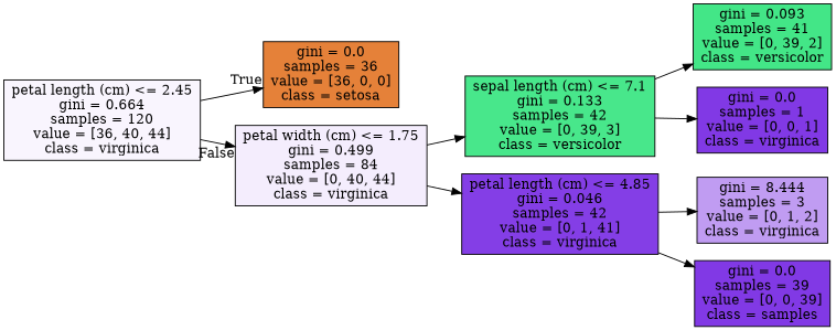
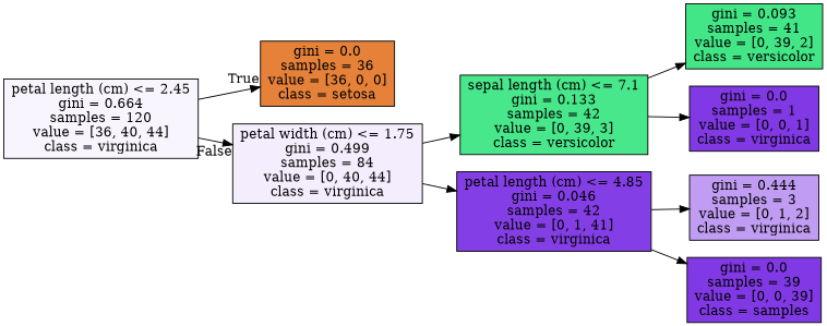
  digraph {
    rankdir=LR
    node [color=black fillcolor="#8139e5" shape=box style=filled]
    n1 [fillcolor="#f9f5fe" label="petal length (cm) <= 2.45\ngini = 0.664\nsamples = 120\nvalue = [36, 40, 44]\nclass = virginica"]
    n2 [fillcolor="#e58139" label="gini = 0.0\nsamples = 36\nvalue = [36, 0, 0]\nclass = setosa"]
    n3 [fillcolor="#f4edfd" label="petal width (cm) <= 1.75\ngini = 0.499\nsamples = 84\nvalue = [0, 40, 44]\nclass = virginica"]
    n4 [fillcolor="#48e78b" label="sepal length (cm) <= 7.1\ngini = 0.133\nsamples = 42\nvalue = [0, 39, 3]\nclass = versicolor"]
    n5 [fillcolor="#843ee6" label="petal length (cm) <= 4.85\ngini = 0.046\nsamples = 42\nvalue = [0, 1, 41]\nclass = virginica"]
    n6 [fillcolor="#43e687" label="gini = 0.093\nsamples = 41\nvalue = [0, 39, 2]\nclass = versicolor"]
    n7 [label="gini = 0.0\nsamples = 1\nvalue = [0, 0, 1]\nclass = virginica"]
-   n8 [fillcolor="#c09cf2" label="gini = 8.444\nsamples = 3\nvalue = [0, 1, 2]\nclass = virginica"]
+   n8 [fillcolor="#c09cf2" label="gini = 0.444\nsamples = 3\nvalue = [0, 1, 2]\nclass = virginica"]
    n9 [label="gini = 0.0\nsamples = 39\nvalue = [0, 0, 39]\nclass = samples"]
    n1 -> n2 [headlabel=True labelangle=45 labeldistance=2.5]
    n1 -> n3 [headlabel=False labelangle=-45 labeldistance=2.5]
    n3 -> n4
    n3 -> n5
    n4 -> n6
    n4 -> n7
    n5 -> n8
    n5 -> n9
  }
